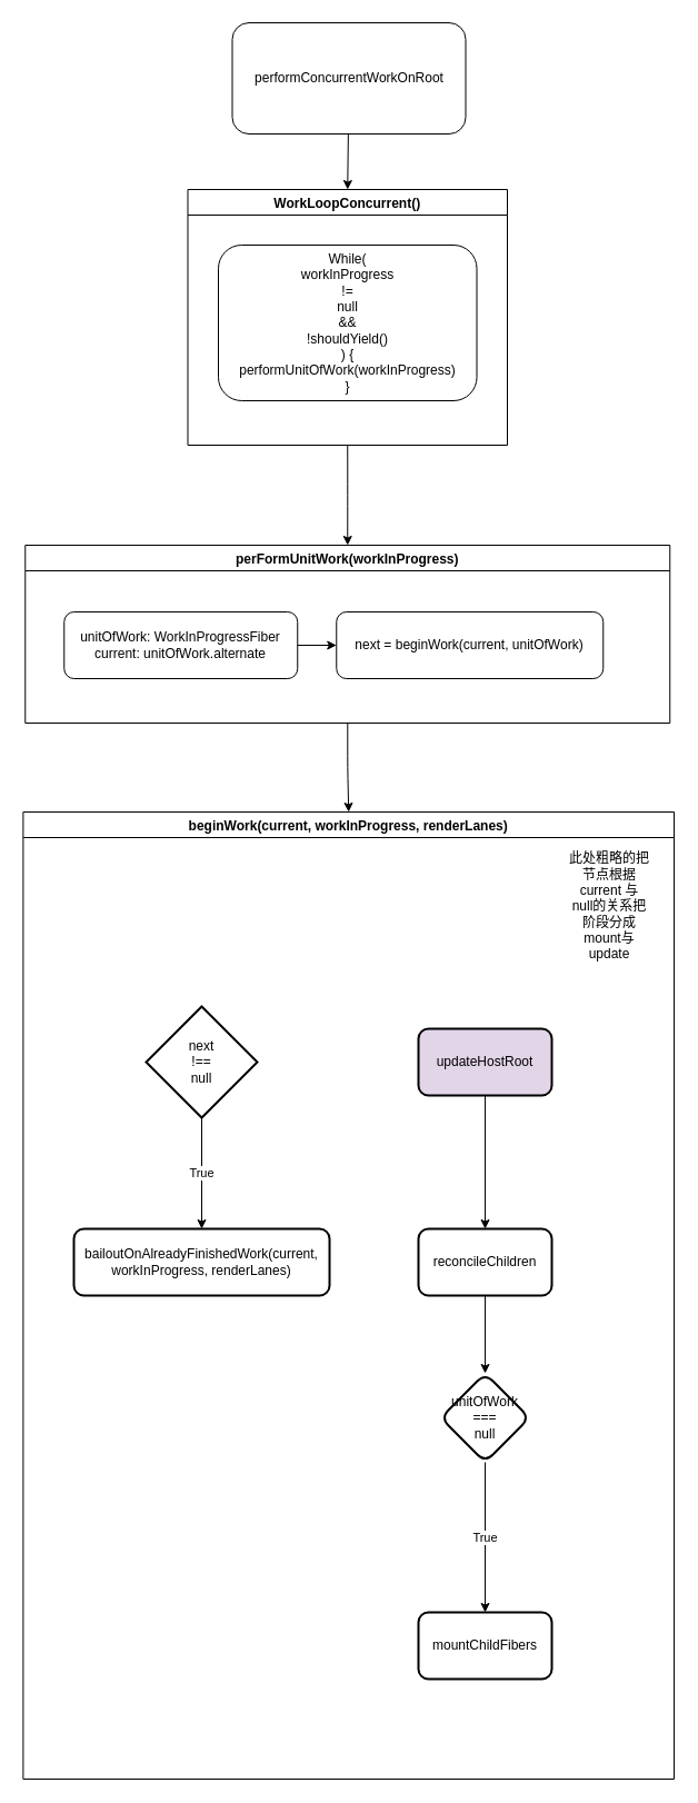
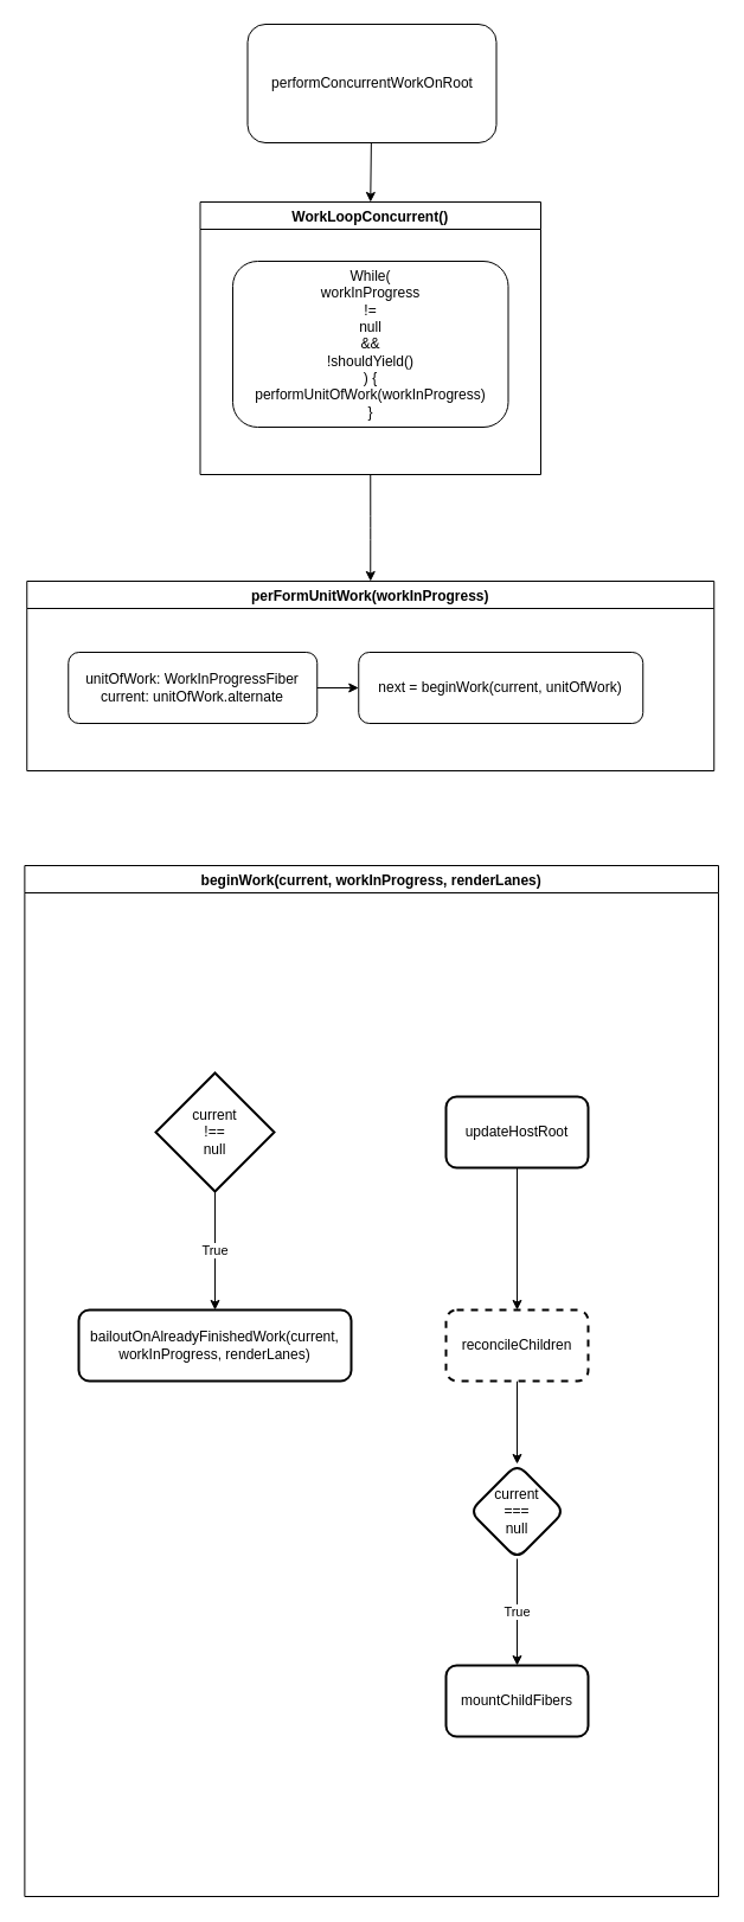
  <mxCell id="0" />
  <mxCell id="1" parent="0" />
  <mxCell id="2" value="" style="edgeStyle=none;html=1;entryX=0.5;entryY=0;entryDx=0;entryDy=0;" parent="1" source="3" target="5" edge="1"><mxGeometry relative="1" as="geometry" /></mxCell>
  <mxCell id="3" value="performConcurrentWorkOnRoot" style="rounded=1;whiteSpace=wrap;html=1;" parent="1" vertex="1"><mxGeometry x="208.5" y="20" width="210" height="100" as="geometry" /></mxCell>
  <mxCell id="4" style="edgeStyle=orthogonalEdgeStyle;html=1;exitX=0.5;exitY=1;exitDx=0;exitDy=0;entryX=0.5;entryY=0;entryDx=0;entryDy=0;" parent="1" source="5" target="8" edge="1"><mxGeometry relative="1" as="geometry" /></mxCell>
  <mxCell id="5" value="WorkLoopConcurrent()" style="swimlane;" parent="1" vertex="1"><mxGeometry x="168.5" y="170" width="287.5" height="230" as="geometry" /></mxCell>
  <mxCell id="6" value="While(&lt;br&gt;workInProgress &lt;br&gt;!= &lt;br&gt;null&lt;br&gt;&amp;amp;&amp;amp;&lt;br&gt;!shouldYield()&lt;br&gt;) {&lt;br&gt;performUnitOfWork(workInProgress)&lt;br&gt;}" style="rounded=1;whiteSpace=wrap;html=1;" parent="5" vertex="1"><mxGeometry x="27.5" y="50" width="232.5" height="140" as="geometry" /></mxCell>
- <mxCell id="7" value="" style="edgeStyle=orthogonalEdgeStyle;html=1;" parent="1" source="8" target="12" edge="1"><mxGeometry relative="1" as="geometry" /></mxCell>
  <mxCell id="8" value="perFormUnitWork(workInProgress)" style="swimlane;" parent="1" vertex="1"><mxGeometry x="22.25" y="490" width="580" height="160" as="geometry" /></mxCell>
  <mxCell id="9" value="unitOfWork: WorkInProgressFiber&lt;br&gt;current: unitOfWork.alternate" style="rounded=1;whiteSpace=wrap;html=1;" parent="8" vertex="1"><mxGeometry x="35" y="60" width="210" height="60" as="geometry" /></mxCell>
  <mxCell id="10" value="next = beginWork(current, unitOfWork)" style="whiteSpace=wrap;html=1;rounded=1;" parent="8" vertex="1"><mxGeometry x="280" y="60" width="240" height="60" as="geometry" /></mxCell>
  <mxCell id="11" value="" style="edgeStyle=orthogonalEdgeStyle;html=1;" parent="8" source="9" target="10" edge="1"><mxGeometry relative="1" as="geometry" /></mxCell>
  <mxCell id="12" value="beginWork(current, workInProgress, renderLanes)" style="swimlane;" parent="1" vertex="1"><mxGeometry x="20.38" y="730" width="585.62" height="870" as="geometry" /></mxCell>
- <mxCell id="13" value="next&lt;br&gt;!==&lt;br&gt;null" style="strokeWidth=2;html=1;shape=mxgraph.flowchart.decision;whiteSpace=wrap;" parent="12" vertex="1"><mxGeometry x="110.62" y="175" width="100" height="100" as="geometry" /></mxCell>
- <mxCell id="14" value="此处粗略的把节点根据current 与 null的关系把阶段分成mount与update" style="text;html=1;strokeColor=none;fillColor=none;align=center;verticalAlign=middle;whiteSpace=wrap;rounded=0;" parent="12" vertex="1"><mxGeometry x="490" y="40" width="75.62" height="90" as="geometry" /></mxCell>
+ <mxCell id="13" value="current&lt;br&gt;!==&lt;br&gt;null" style="strokeWidth=2;html=1;shape=mxgraph.flowchart.decision;whiteSpace=wrap;" parent="12" vertex="1"><mxGeometry x="110.62" y="175" width="100" height="100" as="geometry" /></mxCell>
  <mxCell id="15" value="bailoutOnAlreadyFinishedWork(current, workInProgress, renderLanes)" style="whiteSpace=wrap;html=1;strokeWidth=2;rounded=1;" parent="12" vertex="1"><mxGeometry x="45.62" y="375" width="230" height="60" as="geometry" /></mxCell>
  <mxCell id="16" value="True" style="edgeStyle=orthogonalEdgeStyle;html=1;" parent="12" source="13" target="15" edge="1"><mxGeometry relative="1" as="geometry" /></mxCell>
- <mxCell id="17" value="updateHostRoot" style="rounded=1;whiteSpace=wrap;html=1;strokeWidth=2;fillColor=#e1d5e7;" parent="12" vertex="1"><mxGeometry x="355.62" y="195" width="120" height="60" as="geometry" /></mxCell>
+ <mxCell id="17" value="updateHostRoot" style="rounded=1;whiteSpace=wrap;html=1;strokeWidth=2;" parent="12" vertex="1"><mxGeometry x="355.62" y="195" width="120" height="60" as="geometry" /></mxCell>
  <mxCell id="18" value="" style="edgeStyle=orthogonalEdgeStyle;html=1;" parent="12" source="19" target="21" edge="1"><mxGeometry relative="1" as="geometry" /></mxCell>
- <mxCell id="19" value="reconcileChildren" style="rounded=1;whiteSpace=wrap;html=1;strokeWidth=2;" parent="12" vertex="1"><mxGeometry x="355.62" y="375" width="120" height="60" as="geometry" /></mxCell>
+ <mxCell id="19" value="reconcileChildren" style="rounded=1;whiteSpace=wrap;html=1;strokeWidth=2;dashed=1;" parent="12" vertex="1"><mxGeometry x="355.62" y="375" width="120" height="60" as="geometry" /></mxCell>
  <mxCell id="20" value="" style="edgeStyle=orthogonalEdgeStyle;html=1;" parent="12" source="17" target="19" edge="1"><mxGeometry relative="1" as="geometry" /></mxCell>
- <mxCell id="21" value="unitOfWork&lt;br&gt;===&lt;br&gt;null" style="rhombus;whiteSpace=wrap;html=1;rounded=1;strokeWidth=2;" parent="12" vertex="1"><mxGeometry x="375.62" y="505" width="80" height="80" as="geometry" /></mxCell>
- <mxCell id="22" value="mountChildFibers" style="whiteSpace=wrap;html=1;rounded=1;strokeWidth=2;" parent="1" vertex="1"><mxGeometry x="376" y="1450" width="120" height="60" as="geometry" /></mxCell>
+ <mxCell id="21" value="current&lt;br&gt;===&lt;br&gt;null" style="rhombus;whiteSpace=wrap;html=1;rounded=1;strokeWidth=2;" parent="12" vertex="1"><mxGeometry x="375.62" y="505" width="80" height="80" as="geometry" /></mxCell>
+ <mxCell id="22" value="mountChildFibers" style="whiteSpace=wrap;html=1;rounded=1;strokeWidth=2;" parent="1" vertex="1"><mxGeometry x="376" y="1405" width="120" height="60" as="geometry" /></mxCell>
  <mxCell id="23" value="True" style="edgeStyle=orthogonalEdgeStyle;html=1;" parent="1" source="21" target="22" edge="1"><mxGeometry relative="1" as="geometry" /></mxCell>
